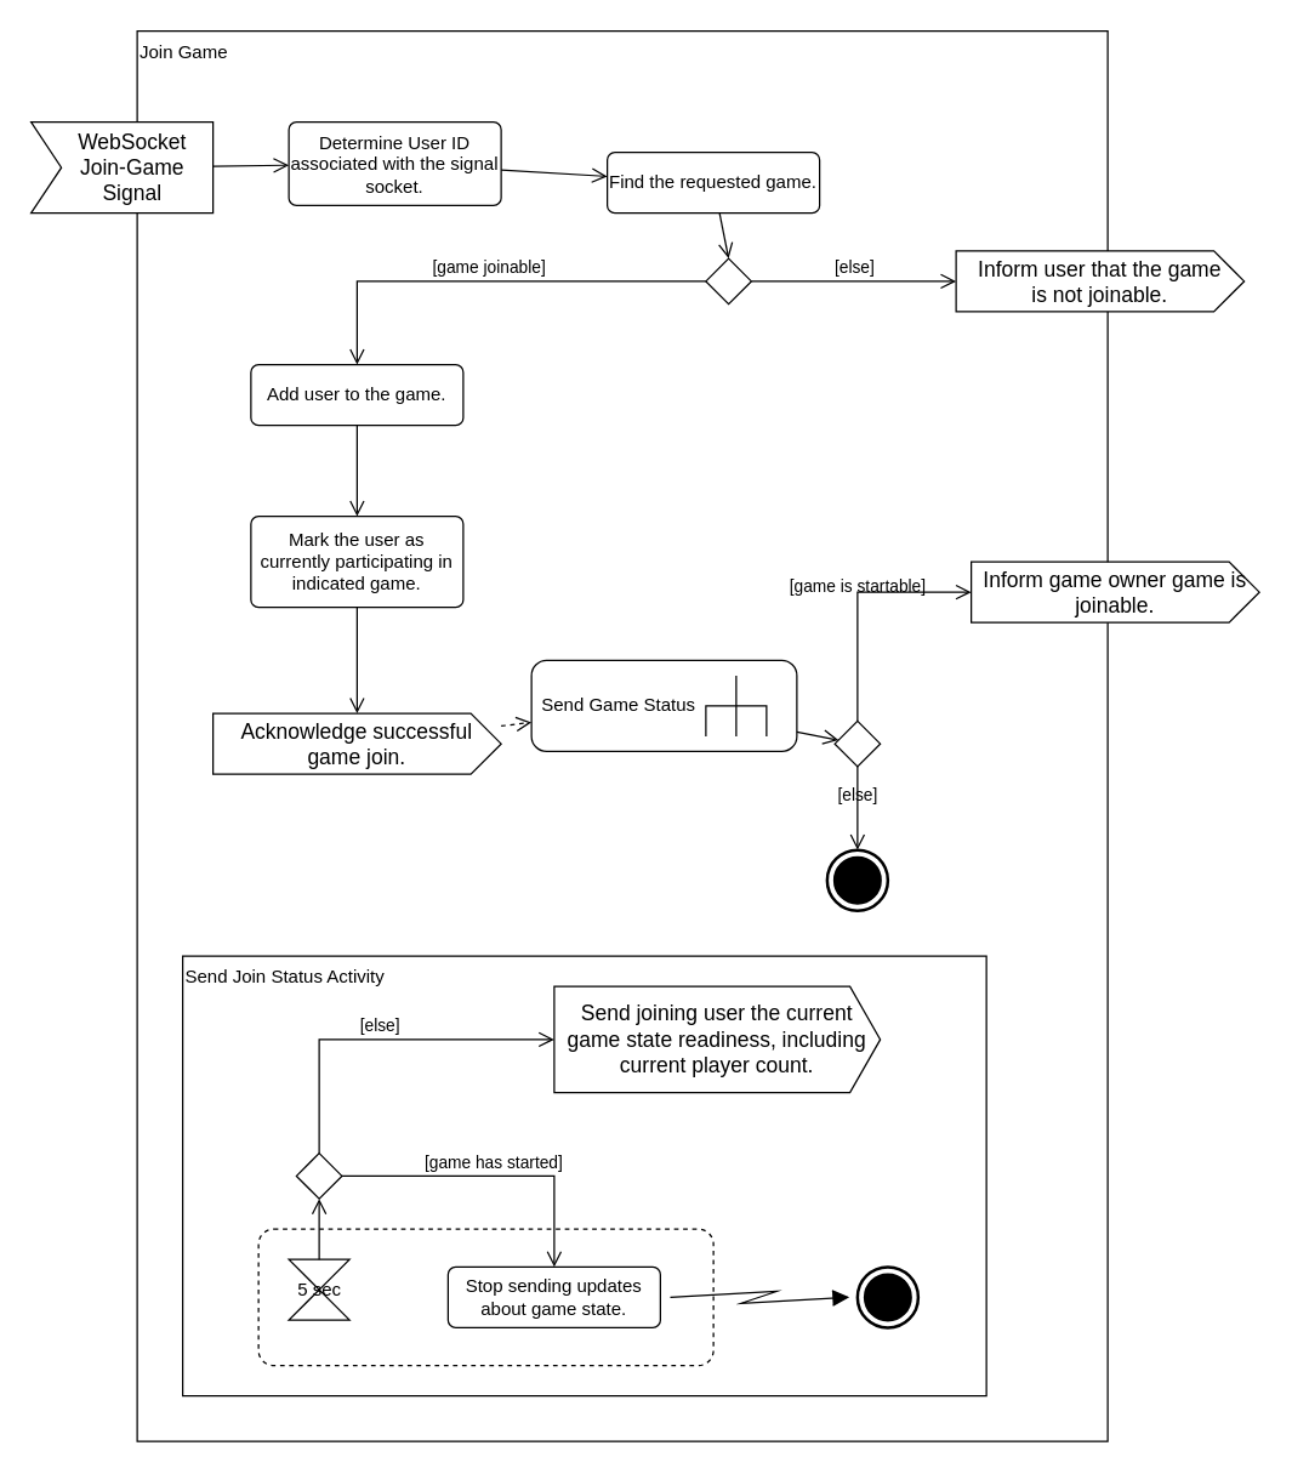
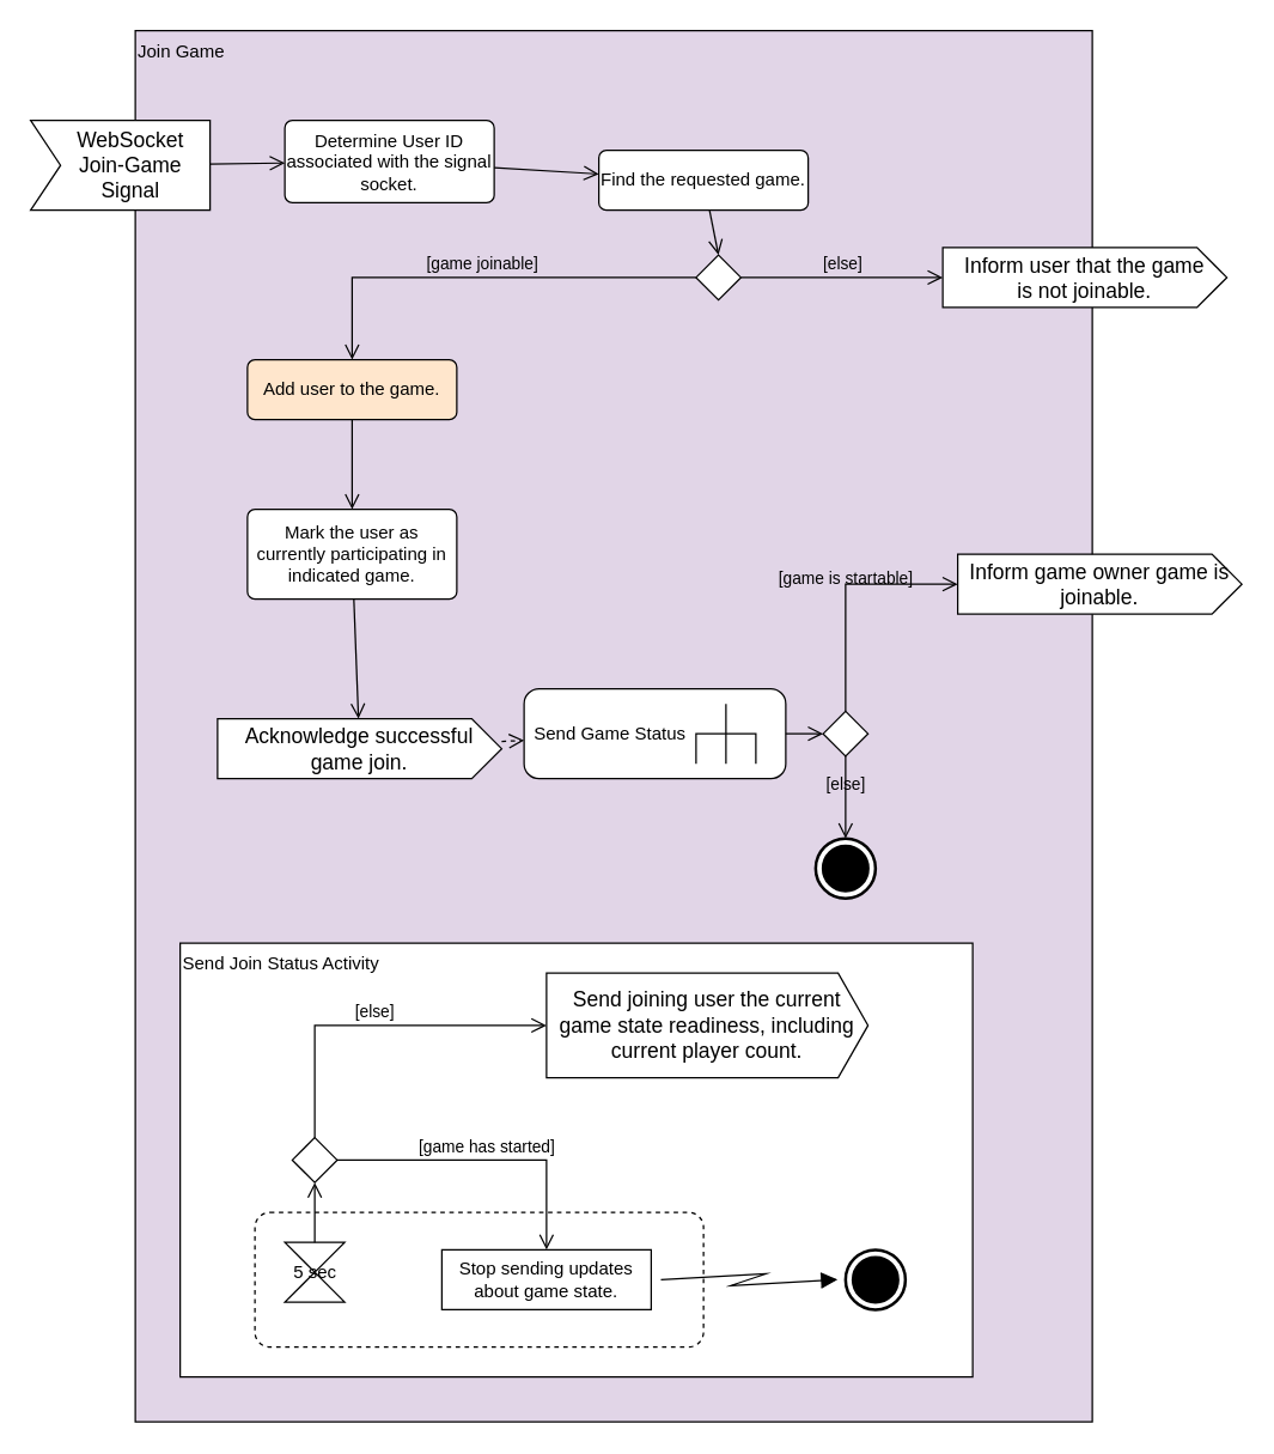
  <mxCell id="0" />
  <mxCell id="1" parent="0" />
- <mxCell id="2" value="Join Game" style="html=1;dashed=0;whiteSpace=wrap;align=left;verticalAlign=top;" parent="1" vertex="1"><mxGeometry x="90" y="20" width="640" height="930" as="geometry" /></mxCell>
+ <mxCell id="2" value="Join Game" style="html=1;dashed=0;whiteSpace=wrap;align=left;verticalAlign=top;fillColor=#e1d5e7;" parent="1" vertex="1"><mxGeometry x="90" y="20" width="640" height="930" as="geometry" /></mxCell>
  <mxCell id="3" value="WebSocket Join-Game Signal" style="html=1;shape=mxgraph.infographic.ribbonSimple;notch1=20;notch2=0;align=center;verticalAlign=middle;fontSize=14;fontStyle=0;fillColor=#FFFFFF;flipH=0;spacingRight=0;spacingLeft=14;whiteSpace=wrap;" parent="1" vertex="1"><mxGeometry x="20" y="80" width="120" height="60" as="geometry" /></mxCell>
  <mxCell id="4" value="Determine User ID associated with the signal socket." style="html=1;align=center;verticalAlign=top;rounded=1;absoluteArcSize=1;arcSize=10;dashed=0;whiteSpace=wrap;" parent="1" vertex="1"><mxGeometry x="190" y="80" width="140" height="55" as="geometry" /></mxCell>
  <mxCell id="5" value="" style="endArrow=open;startArrow=none;endFill=0;startFill=0;endSize=8;html=1;verticalAlign=bottom;labelBackgroundColor=none;strokeWidth=1;rounded=0;" parent="1" source="3" target="4" edge="1"><mxGeometry width="160" relative="1" as="geometry"><mxPoint x="150" y="110" as="sourcePoint" /><mxPoint x="485" y="315" as="targetPoint" /></mxGeometry></mxCell>
  <mxCell id="6" value="" style="endArrow=open;startArrow=none;endFill=0;startFill=0;endSize=8;html=1;verticalAlign=bottom;labelBackgroundColor=none;strokeWidth=1;rounded=0;" parent="1" source="4" target="7" edge="1"><mxGeometry width="160" relative="1" as="geometry"><mxPoint x="150" y="120" as="sourcePoint" /><mxPoint x="200" y="120" as="targetPoint" /></mxGeometry></mxCell>
  <mxCell id="7" value="Find the requested game." style="html=1;align=center;verticalAlign=middle;rounded=1;absoluteArcSize=1;arcSize=10;dashed=0;whiteSpace=wrap;" parent="1" vertex="1"><mxGeometry x="400" y="100" width="140" height="40" as="geometry" /></mxCell>
  <mxCell id="8" value="" style="rhombus;" parent="1" vertex="1"><mxGeometry x="465" y="170" width="30" height="30" as="geometry" /></mxCell>
  <mxCell id="9" value="" style="endArrow=open;startArrow=none;endFill=0;startFill=0;endSize=8;html=1;verticalAlign=bottom;labelBackgroundColor=none;strokeWidth=1;rounded=0;entryX=0.5;entryY=0;entryDx=0;entryDy=0;" parent="1" source="7" target="8" edge="1"><mxGeometry width="160" relative="1" as="geometry"><mxPoint x="340" y="120" as="sourcePoint" /><mxPoint x="420" y="120" as="targetPoint" /></mxGeometry></mxCell>
  <mxCell id="10" value="[game joinable]" style="endArrow=open;startArrow=none;endFill=0;startFill=0;endSize=8;html=1;verticalAlign=bottom;labelBackgroundColor=none;strokeWidth=1;rounded=0;exitX=0;exitY=0.5;exitDx=0;exitDy=0;" parent="1" source="8" target="20" edge="1"><mxGeometry width="160" relative="1" as="geometry"><mxPoint x="310" y="190" as="sourcePoint" /><mxPoint x="235" y="240" as="targetPoint" /><Array as="points"><mxPoint x="235" y="185" /></Array></mxGeometry></mxCell>
  <mxCell id="11" value="[else]" style="endArrow=open;startArrow=none;endFill=0;startFill=0;endSize=8;html=1;verticalAlign=bottom;labelBackgroundColor=none;strokeWidth=1;rounded=0;" parent="1" source="8" target="12" edge="1"><mxGeometry width="160" relative="1" as="geometry"><mxPoint x="550" y="190" as="sourcePoint" /><mxPoint x="630" y="190" as="targetPoint" /></mxGeometry></mxCell>
  <mxCell id="12" value="Inform user that the game&lt;br&gt;is not joinable." style="html=1;shape=mxgraph.infographic.ribbonSimple;notch1=0;notch2=20;align=center;verticalAlign=middle;fontSize=14;fontStyle=0;fillColor=#FFFFFF;whiteSpace=wrap;" parent="1" vertex="1"><mxGeometry x="630" y="165" width="190" height="40" as="geometry" /></mxCell>
  <mxCell id="13" value="Mark the user as currently participating in indicated game." style="html=1;align=center;verticalAlign=middle;rounded=1;absoluteArcSize=1;arcSize=10;dashed=0;whiteSpace=wrap;" parent="1" vertex="1"><mxGeometry x="165" y="340" width="140" height="60" as="geometry" /></mxCell>
- <mxCell id="14" value="Acknowledge successful game join." style="html=1;shape=mxgraph.infographic.ribbonSimple;notch1=0;notch2=20;align=center;verticalAlign=middle;fontSize=14;fontStyle=0;fillColor=#FFFFFF;whiteSpace=wrap;" parent="1" vertex="1"><mxGeometry x="140" y="470" width="190" height="40" as="geometry" /></mxCell>
+ <mxCell id="14" value="Acknowledge successful game join." style="html=1;shape=mxgraph.infographic.ribbonSimple;notch1=0;notch2=20;align=center;verticalAlign=middle;fontSize=14;fontStyle=0;fillColor=#FFFFFF;whiteSpace=wrap;" parent="1" vertex="1"><mxGeometry x="145" y="480" width="190" height="40" as="geometry" /></mxCell>
  <mxCell id="15" value="" style="rhombus;" parent="1" vertex="1"><mxGeometry x="550" y="475" width="30" height="30" as="geometry" /></mxCell>
  <mxCell id="16" value="" style="endArrow=open;startArrow=none;endFill=0;startFill=0;endSize=8;html=1;verticalAlign=bottom;labelBackgroundColor=none;strokeWidth=1;rounded=0;" parent="1" source="13" target="14" edge="1"><mxGeometry width="160" relative="1" as="geometry"><mxPoint x="245" y="350" as="sourcePoint" /><mxPoint x="245" y="400" as="targetPoint" /></mxGeometry></mxCell>
  <mxCell id="17" value="Inform game owner game is joinable." style="html=1;shape=mxgraph.infographic.ribbonSimple;notch1=0;notch2=20;align=center;verticalAlign=middle;fontSize=14;fontStyle=0;fillColor=#FFFFFF;whiteSpace=wrap;" parent="1" vertex="1"><mxGeometry x="640" y="370" width="190" height="40" as="geometry" /></mxCell>
  <mxCell id="18" value="[game is startable]" style="endArrow=open;startArrow=none;endFill=0;startFill=0;endSize=8;html=1;verticalAlign=bottom;labelBackgroundColor=none;strokeWidth=1;rounded=0;" parent="1" source="15" target="17" edge="1"><mxGeometry width="160" relative="1" as="geometry"><mxPoint x="480" y="465" as="sourcePoint" /><mxPoint x="640" y="465" as="targetPoint" /><Array as="points"><mxPoint x="565" y="390" /></Array></mxGeometry></mxCell>
  <mxCell id="19" value="[else]" style="endArrow=open;startArrow=none;endFill=0;startFill=0;endSize=8;html=1;verticalAlign=bottom;labelBackgroundColor=none;strokeWidth=1;rounded=0;" parent="1" source="15" target="22" edge="1"><mxGeometry width="160" relative="1" as="geometry"><mxPoint x="425" y="560" as="sourcePoint" /><mxPoint x="275" y="550" as="targetPoint" /></mxGeometry></mxCell>
- <mxCell id="20" value="Add user to the game." style="html=1;align=center;verticalAlign=middle;rounded=1;absoluteArcSize=1;arcSize=10;dashed=0;whiteSpace=wrap;" vertex="1" parent="1"><mxGeometry x="165" y="240" width="140" height="40" as="geometry" /></mxCell>
+ <mxCell id="20" value="Add user to the game." style="html=1;align=center;verticalAlign=middle;rounded=1;absoluteArcSize=1;arcSize=10;dashed=0;whiteSpace=wrap;fillColor=#ffe6cc;" vertex="1" parent="1"><mxGeometry x="165" y="240" width="140" height="40" as="geometry" /></mxCell>
  <mxCell id="21" value="" style="endArrow=open;startArrow=none;endFill=0;startFill=0;endSize=8;html=1;verticalAlign=bottom;labelBackgroundColor=none;strokeWidth=1;rounded=0;" edge="1" parent="1" source="20" target="13"><mxGeometry width="160" relative="1" as="geometry"><mxPoint x="245" y="290" as="sourcePoint" /><mxPoint x="245" y="320" as="targetPoint" /></mxGeometry></mxCell>
  <mxCell id="22" value="" style="html=1;shape=mxgraph.sysml.actFinal;strokeWidth=2;verticalLabelPosition=bottom;verticalAlignment=top;" vertex="1" parent="1"><mxGeometry x="545" y="560" width="40" height="40" as="geometry" /></mxCell>
  <mxCell id="23" value="" style="endArrow=open;startArrow=none;endFill=0;startFill=0;endSize=8;html=1;verticalAlign=bottom;labelBackgroundColor=none;strokeWidth=1;rounded=0;dashed=1;" edge="1" parent="1" source="14" target="24"><mxGeometry width="160" relative="1" as="geometry"><mxPoint x="410" y="360" as="sourcePoint" /><mxPoint x="410" y="390" as="targetPoint" /></mxGeometry></mxCell>
- <mxCell id="24" value="Send Game Status" style="shape=mxgraph.uml25.behaviorAction;html=1;rounded=1;absoluteArcSize=1;arcSize=10;align=left;spacingLeft=5;whiteSpace=wrap;" vertex="1" parent="1"><mxGeometry x="350" y="435" width="175" height="60" as="geometry" /></mxCell>
+ <mxCell id="24" value="Send Game Status" style="shape=mxgraph.uml25.behaviorAction;html=1;rounded=1;absoluteArcSize=1;arcSize=10;align=left;spacingLeft=5;whiteSpace=wrap;" vertex="1" parent="1"><mxGeometry x="350" y="460" width="175" height="60" as="geometry" /></mxCell>
  <mxCell id="25" value="" style="endArrow=open;startArrow=none;endFill=0;startFill=0;endSize=8;html=1;verticalAlign=bottom;labelBackgroundColor=none;strokeWidth=1;rounded=0;" edge="1" parent="1" source="24" target="15"><mxGeometry width="160" relative="1" as="geometry"><mxPoint x="340" y="500" as="sourcePoint" /><mxPoint x="360" y="500" as="targetPoint" /></mxGeometry></mxCell>
  <mxCell id="26" value="Send Join Status Activity" style="html=1;dashed=0;whiteSpace=wrap;align=left;verticalAlign=top;" vertex="1" parent="1"><mxGeometry x="120" y="630" width="530" height="290" as="geometry" /></mxCell>
  <mxCell id="27" value="Send joining user the current game state readiness, including current player count." style="html=1;shape=mxgraph.infographic.ribbonSimple;notch1=0;notch2=20;align=center;verticalAlign=middle;fontSize=14;fontStyle=0;fillColor=#FFFFFF;whiteSpace=wrap;" vertex="1" parent="1"><mxGeometry x="365" y="650" width="215" height="70" as="geometry" /></mxCell>
  <mxCell id="28" value="" style="html=1;align=center;verticalAlign=top;rounded=1;absoluteArcSize=1;arcSize=20;dashed=1;whiteSpace=wrap;" vertex="1" parent="1"><mxGeometry x="170" y="810" width="300" height="90" as="geometry" /></mxCell>
  <mxCell id="29" value="5 sec" style="shape=collate;html=1;" vertex="1" parent="1"><mxGeometry x="190" y="830" width="40" height="40" as="geometry" /></mxCell>
  <mxCell id="30" value="" style="endArrow=open;startArrow=none;endFill=0;startFill=0;endSize=8;html=1;verticalAlign=bottom;labelBackgroundColor=none;strokeWidth=1;rounded=0;" edge="1" parent="1" source="29" target="32"><mxGeometry width="160" relative="1" as="geometry"><mxPoint x="205" y="410" as="sourcePoint" /><mxPoint x="205" y="440" as="targetPoint" /><Array as="points" /></mxGeometry></mxCell>
  <mxCell id="31" value="" style="html=1;shape=mxgraph.sysml.actFinal;strokeWidth=2;verticalLabelPosition=bottom;verticalAlignment=top;" vertex="1" parent="1"><mxGeometry x="565" y="835" width="40" height="40" as="geometry" /></mxCell>
  <mxCell id="32" value="" style="rhombus;" vertex="1" parent="1"><mxGeometry x="195" y="760" width="30" height="30" as="geometry" /></mxCell>
  <mxCell id="33" value="[else]" style="endArrow=open;startArrow=none;endFill=0;startFill=0;endSize=8;html=1;verticalAlign=bottom;labelBackgroundColor=none;strokeWidth=1;rounded=0;exitX=0.5;exitY=0;exitDx=0;exitDy=0;" edge="1" parent="1" source="32" target="27"><mxGeometry width="160" relative="1" as="geometry"><mxPoint x="240" y="775" as="sourcePoint" /><mxPoint x="283" y="775" as="targetPoint" /><Array as="points"><mxPoint x="210" y="685" /></Array></mxGeometry></mxCell>
- <mxCell id="34" value="Stop sending updates about game state." style="html=1;align=center;verticalAlign=middle;rounded=1;absoluteArcSize=1;arcSize=10;dashed=0;whiteSpace=wrap;" vertex="1" parent="1"><mxGeometry x="295" y="835" width="140" height="40" as="geometry" /></mxCell>
+ <mxCell id="34" value="Stop sending updates about game state." style="html=1;align=center;verticalAlign=middle;absoluteArcSize=1;arcSize=10;dashed=0;whiteSpace=wrap;rounded=0;" vertex="1" parent="1"><mxGeometry x="295" y="835" width="140" height="40" as="geometry" /></mxCell>
  <mxCell id="35" value="" style="shape=mxgraph.lean_mapping.electronic_info_flow_edge;html=1;rounded=0;" edge="1" parent="1" source="34" target="31"><mxGeometry width="160" relative="1" as="geometry"><mxPoint x="350" y="830" as="sourcePoint" /><mxPoint x="510" y="830" as="targetPoint" /></mxGeometry></mxCell>
  <mxCell id="36" value="[game has started]" style="endArrow=open;startArrow=none;endFill=0;startFill=0;endSize=8;html=1;verticalAlign=bottom;labelBackgroundColor=none;strokeWidth=1;rounded=0;exitX=1;exitY=0.5;exitDx=0;exitDy=0;" edge="1" parent="1" source="32" target="34"><mxGeometry width="160" relative="1" as="geometry"><mxPoint x="220" y="770" as="sourcePoint" /><mxPoint x="313" y="698" as="targetPoint" /><Array as="points"><mxPoint x="365" y="775" /></Array></mxGeometry></mxCell>
